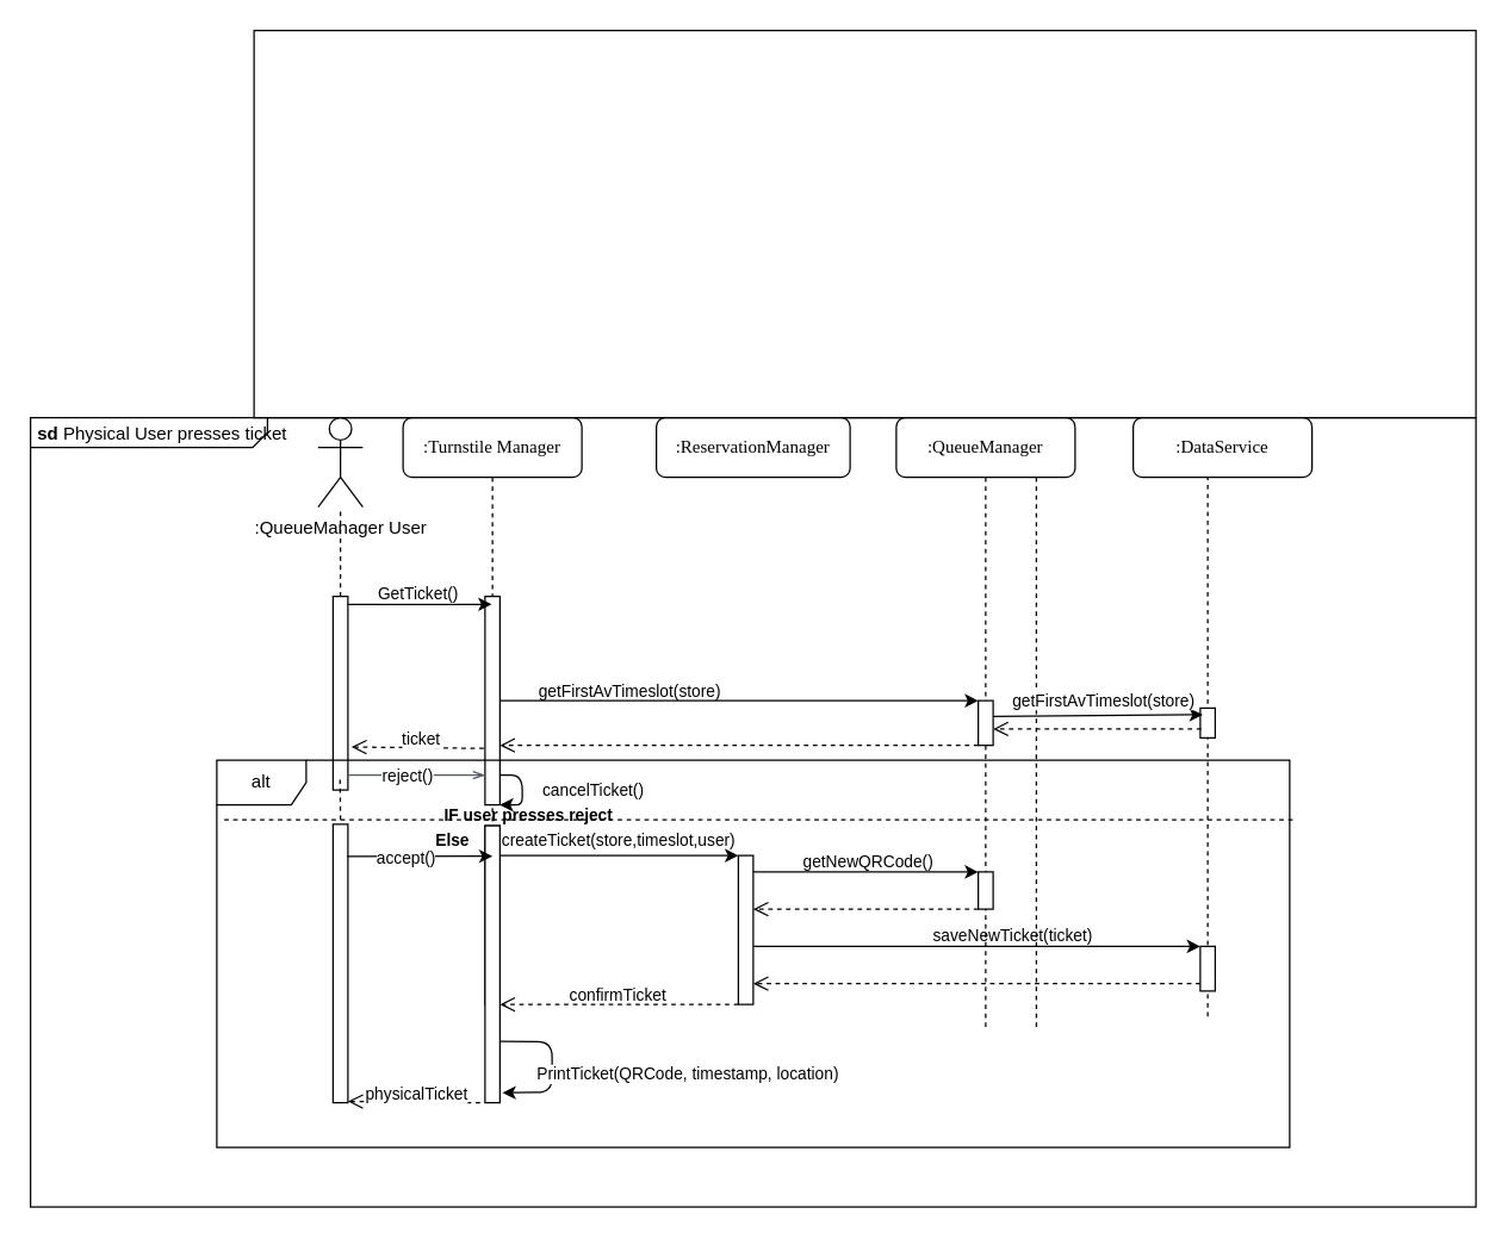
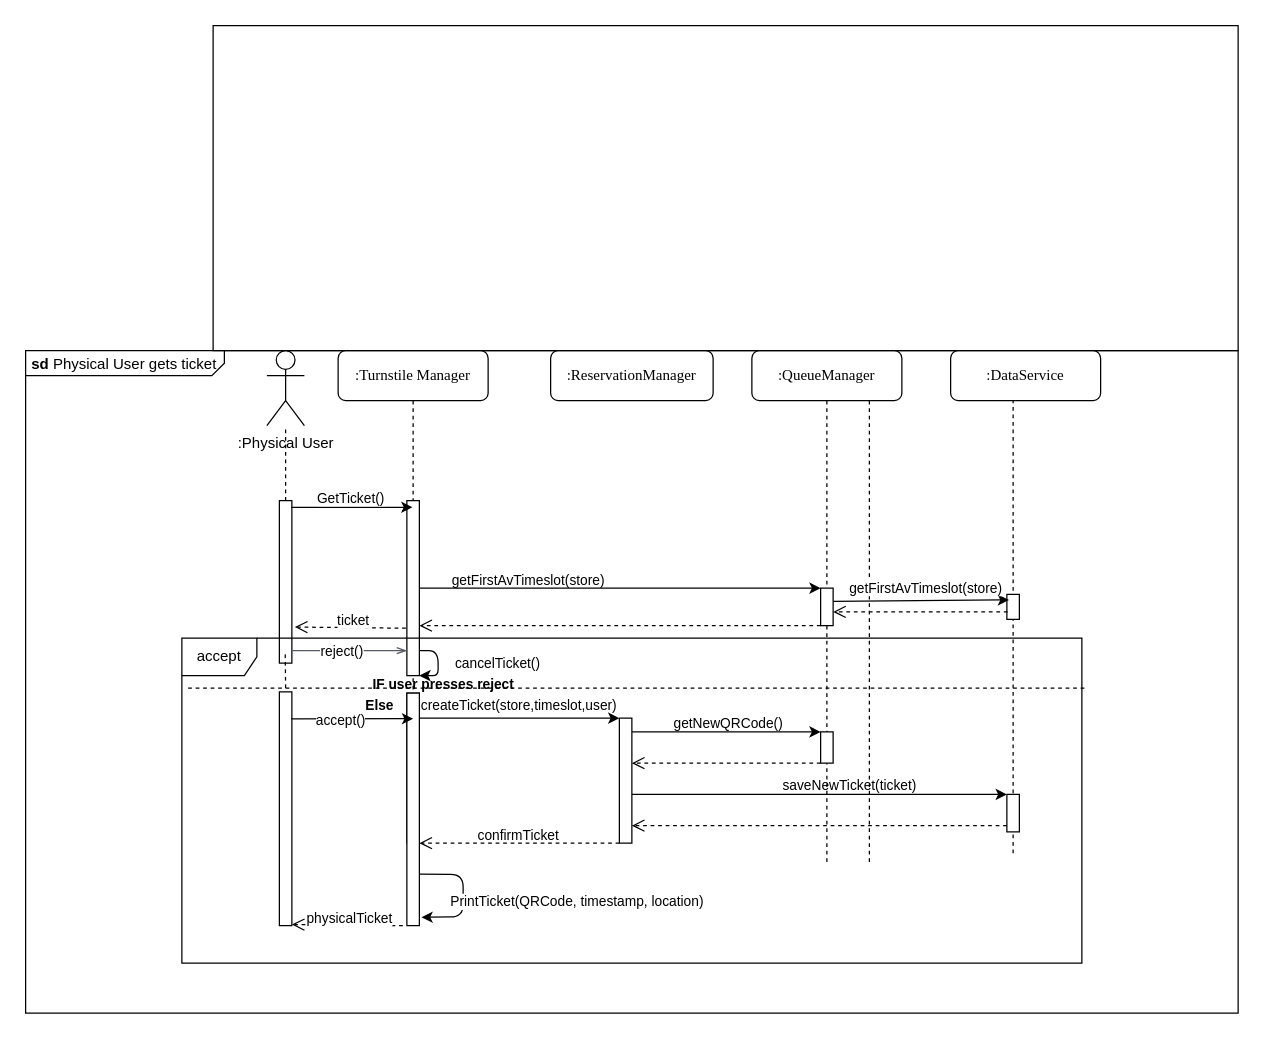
  <mxCell id="0" />
  <mxCell id="1" parent="0" />
- <mxCell id="2" value="&lt;p style=&quot;margin: 0px ; margin-top: 4px ; margin-left: 5px ; text-align: left&quot;&gt;&lt;b&gt;sd&lt;/b&gt;  Physical User presses ticket&lt;/p&gt;" style="html=1;shape=mxgraph.sysml.package;overflow=fill;labelX=159.17;align=left;spacingLeft=5;verticalAlign=top;spacingTop=-3;" vertex="1" parent="1"><mxGeometry x="20" y="280" width="970" height="530" as="geometry" /></mxCell>
+ <mxCell id="2" value="&lt;p style=&quot;margin: 0px ; margin-top: 4px ; margin-left: 5px ; text-align: left&quot;&gt;&lt;b&gt;sd&lt;/b&gt;  Physical User gets ticket&lt;/p&gt;" style="html=1;shape=mxgraph.sysml.package;overflow=fill;labelX=159.17;align=left;spacingLeft=5;verticalAlign=top;spacingTop=-3;" vertex="1" parent="1"><mxGeometry x="20" y="280" width="970" height="530" as="geometry" /></mxCell>
  <mxCell id="3" value=":ReservationManager" style="shape=umlLifeline;perimeter=lifelinePerimeter;whiteSpace=wrap;html=1;container=1;collapsible=0;recursiveResize=0;outlineConnect=0;rounded=1;shadow=0;comic=0;labelBackgroundColor=none;strokeWidth=1;fontFamily=Verdana;fontSize=12;align=center;" vertex="1" parent="1"><mxGeometry x="435" y="40" width="520" height="650" as="geometry" /></mxCell>
  <mxCell id="4" value="" style="html=1;points=[];perimeter=orthogonalPerimeter;rounded=0;shadow=0;comic=0;labelBackgroundColor=none;strokeWidth=1;fontFamily=Verdana;fontSize=12;align=center;" vertex="1" parent="3"><mxGeometry x="60" y="534" width="10" height="100" as="geometry" /></mxCell>
  <mxCell id="5" value=":QueueManager" style="shape=umlLifeline;perimeter=lifelinePerimeter;whiteSpace=wrap;html=1;container=1;collapsible=0;recursiveResize=0;outlineConnect=0;rounded=1;shadow=0;comic=0;labelBackgroundColor=none;strokeWidth=1;fontFamily=Verdana;fontSize=12;align=center;" vertex="1" parent="1"><mxGeometry x="601" y="40" width="120" height="650" as="geometry" /></mxCell>
  <mxCell id="6" value="" style="html=1;points=[];perimeter=orthogonalPerimeter;rounded=0;shadow=0;comic=0;labelBackgroundColor=none;strokeWidth=1;fontFamily=Verdana;fontSize=12;align=center;" vertex="1" parent="5"><mxGeometry x="55" y="430" width="10" height="30" as="geometry" /></mxCell>
  <mxCell id="7" value="" style="html=1;points=[];perimeter=orthogonalPerimeter;rounded=0;shadow=0;comic=0;labelBackgroundColor=none;strokeWidth=1;fontFamily=Verdana;fontSize=12;align=center;" vertex="1" parent="5"><mxGeometry x="55" y="545" width="10" height="25" as="geometry" /></mxCell>
  <mxCell id="8" value=":DataService" style="shape=umlLifeline;perimeter=lifelinePerimeter;whiteSpace=wrap;html=1;container=1;collapsible=0;recursiveResize=0;outlineConnect=0;rounded=1;shadow=0;comic=0;labelBackgroundColor=none;strokeWidth=1;fontFamily=Verdana;fontSize=12;align=center;" vertex="1" parent="1"><mxGeometry x="760" y="45" width="100" height="640" as="geometry" /></mxCell>
  <mxCell id="9" value="" style="html=1;points=[];perimeter=orthogonalPerimeter;rounded=0;shadow=0;comic=0;labelBackgroundColor=none;strokeWidth=1;fontFamily=Verdana;fontSize=12;align=center;" vertex="1" parent="8"><mxGeometry x="45" y="430" width="10" height="20" as="geometry" /></mxCell>
  <mxCell id="10" value=":Turnstile Manager" style="shape=umlLifeline;perimeter=lifelinePerimeter;whiteSpace=wrap;html=1;container=1;collapsible=0;recursiveResize=0;outlineConnect=0;rounded=1;shadow=0;comic=0;labelBackgroundColor=none;strokeWidth=1;fontFamily=Verdana;fontSize=12;align=center;size=40;" vertex="1" parent="1"><mxGeometry x="290" y="40" width="80" height="700" as="geometry" /></mxCell>
  <mxCell id="11" value="" style="html=1;points=[];perimeter=orthogonalPerimeter;rounded=0;shadow=0;comic=0;labelBackgroundColor=none;strokeWidth=1;fontFamily=Verdana;fontSize=12;align=center;" vertex="1" parent="10"><mxGeometry x="35" y="360" width="10" height="140" as="geometry" /></mxCell>
  <mxCell id="12" value="" style="html=1;points=[];perimeter=orthogonalPerimeter;rounded=0;shadow=0;comic=0;labelBackgroundColor=none;strokeWidth=1;fontFamily=Verdana;fontSize=12;align=center;" vertex="1" parent="10"><mxGeometry x="35" y="514" width="10" height="120" as="geometry" /></mxCell>
  <mxCell id="13" value="" style="endArrow=classic;html=1;" edge="1" parent="10"><mxGeometry width="50" height="50" relative="1" as="geometry"><mxPoint x="45" y="480" as="sourcePoint" /><mxPoint x="45" y="500" as="targetPoint" /><Array as="points"><mxPoint x="60" y="480" /><mxPoint x="60" y="500" /></Array></mxGeometry></mxCell>
  <mxCell id="14" value="" style="rounded=0;whiteSpace=wrap;html=1;" vertex="1" parent="10"><mxGeometry x="35" y="514" width="10" height="186" as="geometry" /></mxCell>
  <mxCell id="15" value="" style="endArrow=classic;html=1;exitX=1.005;exitY=0.779;exitDx=0;exitDy=0;exitPerimeter=0;entryX=1.167;entryY=0.964;entryDx=0;entryDy=0;entryPerimeter=0;" edge="1" parent="10" source="14" target="14"><mxGeometry width="50" height="50" relative="1" as="geometry"><mxPoint x="60" y="710" as="sourcePoint" /><mxPoint x="110" y="660" as="targetPoint" /><Array as="points"><mxPoint x="80" y="659" /><mxPoint x="80" y="693" /></Array></mxGeometry></mxCell>
  <mxCell id="16" value="PrintTicket(QRCode, timestamp, location)" style="edgeLabel;html=1;align=center;verticalAlign=middle;resizable=0;points=[];" vertex="1" connectable="0" parent="15"><mxGeometry x="-0.108" relative="1" as="geometry"><mxPoint x="90" y="10.37" as="offset" /></mxGeometry></mxCell>
  <mxCell id="17" style="edgeStyle=orthogonalEdgeStyle;rounded=0;orthogonalLoop=1;jettySize=auto;html=1;fontSize=11;" edge="1" parent="1" source="11" target="6"><mxGeometry relative="1" as="geometry"><mxPoint x="490" y="470" as="sourcePoint" /><Array as="points"><mxPoint x="580" y="470" /><mxPoint x="580" y="470" /></Array></mxGeometry></mxCell>
  <mxCell id="18" value="getFirstAvTimeslot(store)" style="edgeLabel;html=1;align=center;verticalAlign=middle;resizable=0;points=[];fontSize=11;labelBackgroundColor=none;" vertex="1" connectable="0" parent="17"><mxGeometry x="0.132" y="-1" relative="1" as="geometry"><mxPoint x="-95.83" y="-8" as="offset" /></mxGeometry></mxCell>
  <mxCell id="19" value="" style="html=1;verticalAlign=bottom;endArrow=open;dashed=1;endSize=8;fontSize=11;" edge="1" parent="1" source="6" target="11"><mxGeometry relative="1" as="geometry"><mxPoint x="655" y="490" as="sourcePoint" /><mxPoint x="490" y="500" as="targetPoint" /><Array as="points"><mxPoint x="585" y="500" /></Array></mxGeometry></mxCell>
  <mxCell id="20" value="IF user presses reject" style="text;html=1;strokeColor=none;fillColor=none;align=center;verticalAlign=middle;whiteSpace=wrap;rounded=0;labelBackgroundColor=none;fontStyle=1;fontSize=11;" vertex="1" parent="1"><mxGeometry x="289" y="540" width="131" height="13" as="geometry" /></mxCell>
  <mxCell id="21" value="" style="endArrow=none;dashed=1;html=1;fontSize=11;" edge="1" parent="1"><mxGeometry width="50" height="50" relative="1" as="geometry"><mxPoint x="150" y="550" as="sourcePoint" /><mxPoint x="870" y="550" as="targetPoint" /></mxGeometry></mxCell>
  <mxCell id="22" value="Else" style="text;html=1;strokeColor=none;fillColor=none;align=center;verticalAlign=middle;whiteSpace=wrap;rounded=0;labelBackgroundColor=none;fontStyle=1;fontSize=11;" vertex="1" parent="1"><mxGeometry x="290" y="557" width="27" height="13" as="geometry" /></mxCell>
  <mxCell id="23" style="edgeStyle=orthogonalEdgeStyle;rounded=0;orthogonalLoop=1;jettySize=auto;html=1;fontSize=11;" edge="1" parent="1" source="4" target="7"><mxGeometry relative="1" as="geometry"><Array as="points"><mxPoint x="570" y="585" /><mxPoint x="570" y="585" /></Array></mxGeometry></mxCell>
  <mxCell id="24" value="getNewQRCode()" style="edgeLabel;html=1;align=center;verticalAlign=middle;resizable=0;points=[];fontSize=11;labelBackgroundColor=none;" vertex="1" connectable="0" parent="23"><mxGeometry x="0.131" y="-1" relative="1" as="geometry"><mxPoint x="-8.14" y="-8.53" as="offset" /></mxGeometry></mxCell>
  <mxCell id="25" value="" style="html=1;verticalAlign=bottom;endArrow=open;dashed=1;endSize=8;fontSize=11;" edge="1" parent="1" source="7" target="4"><mxGeometry relative="1" as="geometry"><mxPoint x="645" y="600" as="sourcePoint" /><mxPoint x="510" y="600" as="targetPoint" /><Array as="points"><mxPoint x="610" y="610" /></Array></mxGeometry></mxCell>
  <mxCell id="26" value="" style="html=1;points=[];perimeter=orthogonalPerimeter;rounded=0;shadow=0;comic=0;labelBackgroundColor=none;strokeWidth=1;fontFamily=Verdana;fontSize=12;align=center;" vertex="1" parent="1"><mxGeometry x="805" y="635" width="10" height="30" as="geometry" /></mxCell>
  <mxCell id="27" style="edgeStyle=orthogonalEdgeStyle;rounded=0;orthogonalLoop=1;jettySize=auto;html=1;fontSize=10;" edge="1" parent="1" source="4" target="26"><mxGeometry relative="1" as="geometry"><Array as="points"><mxPoint x="590" y="635" /><mxPoint x="590" y="635" /></Array></mxGeometry></mxCell>
  <mxCell id="28" value="saveNewTicket(ticket)" style="edgeLabel;html=1;align=center;verticalAlign=middle;resizable=0;points=[];fontSize=11;labelBackgroundColor=none;" vertex="1" connectable="0" parent="27"><mxGeometry x="-0.118" y="-3" relative="1" as="geometry"><mxPoint x="41" y="-11" as="offset" /></mxGeometry></mxCell>
  <mxCell id="29" value="" style="html=1;verticalAlign=bottom;endArrow=open;dashed=1;endSize=8;fontSize=11;" edge="1" parent="1" source="26" target="4"><mxGeometry relative="1" as="geometry"><mxPoint x="705" y="660" as="sourcePoint" /><mxPoint x="570" y="660" as="targetPoint" /><Array as="points"><mxPoint x="670" y="660" /></Array></mxGeometry></mxCell>
  <mxCell id="30" value="" style="html=1;verticalAlign=bottom;endArrow=open;dashed=1;endSize=8;fontSize=11;" edge="1" parent="1" source="4" target="12"><mxGeometry relative="1" as="geometry"><mxPoint x="480" y="674" as="sourcePoint" /><mxPoint x="345" y="674" as="targetPoint" /><Array as="points"><mxPoint x="450" y="674" /></Array></mxGeometry></mxCell>
  <mxCell id="31" value="confirmTicket" style="edgeLabel;html=1;align=center;verticalAlign=middle;resizable=0;points=[];fontSize=11;labelBackgroundColor=none;" vertex="1" connectable="0" parent="30"><mxGeometry x="0.076" y="2" relative="1" as="geometry"><mxPoint x="4" y="-9" as="offset" /></mxGeometry></mxCell>
  <mxCell id="32" value="&lt;font style=&quot;font-size: 11px&quot;&gt;cancelTicket()&lt;/font&gt;" style="text;html=1;strokeColor=none;fillColor=none;align=center;verticalAlign=middle;whiteSpace=wrap;rounded=0;" vertex="1" parent="1"><mxGeometry x="363" y="520" width="70" height="20" as="geometry" /></mxCell>
  <mxCell id="33" value="" style="endArrow=classic;html=1;" edge="1" parent="1" source="12" target="4"><mxGeometry width="50" height="50" relative="1" as="geometry"><mxPoint x="540" y="620" as="sourcePoint" /><mxPoint x="590" y="570" as="targetPoint" /><Array as="points"><mxPoint x="410" y="574" /></Array></mxGeometry></mxCell>
  <mxCell id="34" value="&lt;font style=&quot;font-size: 11px&quot;&gt;createTicket(store,timeslot,user)&lt;/font&gt;" style="text;html=1;strokeColor=none;fillColor=none;align=center;verticalAlign=middle;whiteSpace=wrap;rounded=0;" vertex="1" parent="1"><mxGeometry x="345" y="560" width="140" height="7" as="geometry" /></mxCell>
  <mxCell id="35" value="" style="html=1;verticalAlign=bottom;endArrow=open;dashed=1;endSize=8;fontSize=11;exitX=0.057;exitY=0.7;exitDx=0;exitDy=0;exitPerimeter=0;" edge="1" parent="1" source="9" target="6"><mxGeometry relative="1" as="geometry"><mxPoint x="977" y="495" as="sourcePoint" /><mxPoint x="670" y="495" as="targetPoint" /><Array as="points" /></mxGeometry></mxCell>
  <mxCell id="36" value="" style="endArrow=classic;html=1;exitX=1.014;exitY=0.352;exitDx=0;exitDy=0;exitPerimeter=0;entryX=0.171;entryY=0.221;entryDx=0;entryDy=0;entryPerimeter=0;" edge="1" parent="1" source="6" target="9"><mxGeometry width="50" height="50" relative="1" as="geometry"><mxPoint x="700" y="460" as="sourcePoint" /><mxPoint x="800" y="481" as="targetPoint" /></mxGeometry></mxCell>
  <mxCell id="37" value="getFirstAvTimeslot(store)" style="edgeLabel;html=1;align=center;verticalAlign=middle;resizable=0;points=[];" vertex="1" connectable="0" parent="36"><mxGeometry x="-0.187" y="2" relative="1" as="geometry"><mxPoint x="16.74" y="-8.1" as="offset" /></mxGeometry></mxCell>
  <mxCell id="38" value="&lt;span style=&quot;font-family: &amp;#34;verdana&amp;#34;&quot;&gt;:Turnstile Manager&lt;/span&gt;" style="rounded=1;whiteSpace=wrap;html=1;" vertex="1" parent="1"><mxGeometry x="270" y="280" width="120" height="40" as="geometry" /></mxCell>
  <mxCell id="39" value="&lt;span style=&quot;font-family: &amp;#34;verdana&amp;#34;&quot;&gt;:ReservationManager&lt;/span&gt;" style="rounded=1;whiteSpace=wrap;html=1;" vertex="1" parent="1"><mxGeometry x="440" y="280" width="130" height="40" as="geometry" /></mxCell>
  <mxCell id="40" value="&lt;span style=&quot;font-family: &amp;#34;verdana&amp;#34;&quot;&gt;:QueueManager&lt;/span&gt;" style="rounded=1;whiteSpace=wrap;html=1;" vertex="1" parent="1"><mxGeometry x="601" y="280" width="120" height="40" as="geometry" /></mxCell>
  <mxCell id="41" value="&lt;span style=&quot;font-family: &amp;#34;verdana&amp;#34;&quot;&gt;:DataService&lt;/span&gt;" style="rounded=1;whiteSpace=wrap;html=1;" vertex="1" parent="1"><mxGeometry x="760" y="280" width="120" height="40" as="geometry" /></mxCell>
- <mxCell id="42" value=":QueueManager User" style="shape=umlActor;verticalLabelPosition=bottom;verticalAlign=top;html=1;outlineConnect=0;" vertex="1" parent="1"><mxGeometry x="213" y="280" width="30" height="60" as="geometry" /></mxCell>
+ <mxCell id="42" value=":Physical User" style="shape=umlActor;verticalLabelPosition=bottom;verticalAlign=top;html=1;outlineConnect=0;" vertex="1" parent="1"><mxGeometry x="213" y="280" width="30" height="60" as="geometry" /></mxCell>
  <mxCell id="43" value="" style="endArrow=none;dashed=1;html=1;" edge="1" parent="1" target="42"><mxGeometry width="50" height="50" relative="1" as="geometry"><mxPoint x="228" y="400" as="sourcePoint" /><mxPoint x="230" y="410" as="targetPoint" /></mxGeometry></mxCell>
  <mxCell id="44" value="" style="rounded=0;whiteSpace=wrap;html=1;" vertex="1" parent="1"><mxGeometry x="223" y="400" width="10" height="130" as="geometry" /></mxCell>
- <mxCell id="45" value="alt" style="shape=umlFrame;whiteSpace=wrap;html=1;" vertex="1" parent="1"><mxGeometry x="145" y="510" width="720" height="260" as="geometry" /></mxCell>
+ <mxCell id="45" value="accept" style="shape=umlFrame;whiteSpace=wrap;html=1;" vertex="1" parent="1"><mxGeometry x="145" y="510" width="720" height="260" as="geometry" /></mxCell>
  <mxCell id="46" value="" style="endArrow=classic;html=1;exitX=0.945;exitY=0.041;exitDx=0;exitDy=0;exitPerimeter=0;" edge="1" parent="1" source="44" target="10"><mxGeometry width="50" height="50" relative="1" as="geometry"><mxPoint x="210" y="460" as="sourcePoint" /><mxPoint x="260" y="410" as="targetPoint" /></mxGeometry></mxCell>
  <mxCell id="47" value="GetTicket()" style="edgeLabel;html=1;align=center;verticalAlign=middle;resizable=0;points=[];" vertex="1" connectable="0" parent="46"><mxGeometry x="-0.417" relative="1" as="geometry"><mxPoint x="19.27" y="-8.2" as="offset" /></mxGeometry></mxCell>
  <mxCell id="48" value="" style="html=1;verticalAlign=bottom;endArrow=open;dashed=1;endSize=8;fontSize=11;exitX=-0.083;exitY=0.729;exitDx=0;exitDy=0;exitPerimeter=0;entryX=1.24;entryY=0.778;entryDx=0;entryDy=0;entryPerimeter=0;" edge="1" parent="1" source="11" target="44"><mxGeometry relative="1" as="geometry"><mxPoint x="213" y="450" as="sourcePoint" /><mxPoint x="250" y="490" as="targetPoint" /><Array as="points" /></mxGeometry></mxCell>
  <mxCell id="49" value="ticket" style="edgeLabel;html=1;align=center;verticalAlign=middle;resizable=0;points=[];" vertex="1" connectable="0" parent="48"><mxGeometry x="0.256" relative="1" as="geometry"><mxPoint x="13.06" y="-5.77" as="offset" /></mxGeometry></mxCell>
  <mxCell id="50" value="" style="edgeStyle=orthogonalEdgeStyle;html=1;endArrow=openThin;elbow=vertical;startArrow=none;endFill=0;strokeColor=#545B64;rounded=0;" edge="1" parent="1" target="11"><mxGeometry width="100" relative="1" as="geometry"><mxPoint x="233" y="520" as="sourcePoint" /><mxPoint x="190" y="460" as="targetPoint" /><Array as="points"><mxPoint x="300" y="520" /><mxPoint x="300" y="520" /></Array></mxGeometry></mxCell>
  <mxCell id="51" value="reject()" style="edgeLabel;html=1;align=center;verticalAlign=middle;resizable=0;points=[];" vertex="1" connectable="0" parent="50"><mxGeometry x="-0.148" relative="1" as="geometry"><mxPoint as="offset" /></mxGeometry></mxCell>
  <mxCell id="52" value="" style="endArrow=none;dashed=1;html=1;" edge="1" parent="1"><mxGeometry width="50" height="50" relative="1" as="geometry"><mxPoint x="228" y="550" as="sourcePoint" /><mxPoint x="227.66" y="520" as="targetPoint" /></mxGeometry></mxCell>
  <mxCell id="53" value="" style="rounded=0;whiteSpace=wrap;html=1;" vertex="1" parent="1"><mxGeometry x="223" y="553" width="10" height="187" as="geometry" /></mxCell>
  <mxCell id="54" value="" style="endArrow=classic;html=1;exitX=0.945;exitY=0.115;exitDx=0;exitDy=0;exitPerimeter=0;entryX=0.257;entryY=0.248;entryDx=0;entryDy=0;entryPerimeter=0;" edge="1" parent="1" source="53" target="45"><mxGeometry width="50" height="50" relative="1" as="geometry"><mxPoint x="240" y="640" as="sourcePoint" /><mxPoint x="290" y="590" as="targetPoint" /></mxGeometry></mxCell>
  <mxCell id="55" value="accept()" style="edgeLabel;html=1;align=center;verticalAlign=middle;resizable=0;points=[];" vertex="1" connectable="0" parent="54"><mxGeometry x="-0.194" y="-1" relative="1" as="geometry"><mxPoint as="offset" /></mxGeometry></mxCell>
  <mxCell id="56" value="" style="html=1;verticalAlign=bottom;endArrow=open;dashed=1;endSize=8;fontSize=11;exitX=-0.083;exitY=0.729;exitDx=0;exitDy=0;exitPerimeter=0;entryX=1.24;entryY=0.778;entryDx=0;entryDy=0;entryPerimeter=0;" edge="1" parent="1"><mxGeometry relative="1" as="geometry"><mxPoint x="321.77" y="740" as="sourcePoint" /><mxPoint x="233" y="739.08" as="targetPoint" /><Array as="points" /></mxGeometry></mxCell>
  <mxCell id="57" value="physicalTicket" style="edgeLabel;html=1;align=center;verticalAlign=middle;resizable=0;points=[];" vertex="1" connectable="0" parent="56"><mxGeometry x="0.256" relative="1" as="geometry"><mxPoint x="13.06" y="-5.77" as="offset" /></mxGeometry></mxCell>
  <mxCell id="58" value="" style="rounded=0;whiteSpace=wrap;html=1;" vertex="1" parent="1"><mxGeometry x="170" y="20" width="820" height="260" as="geometry" /></mxCell>
